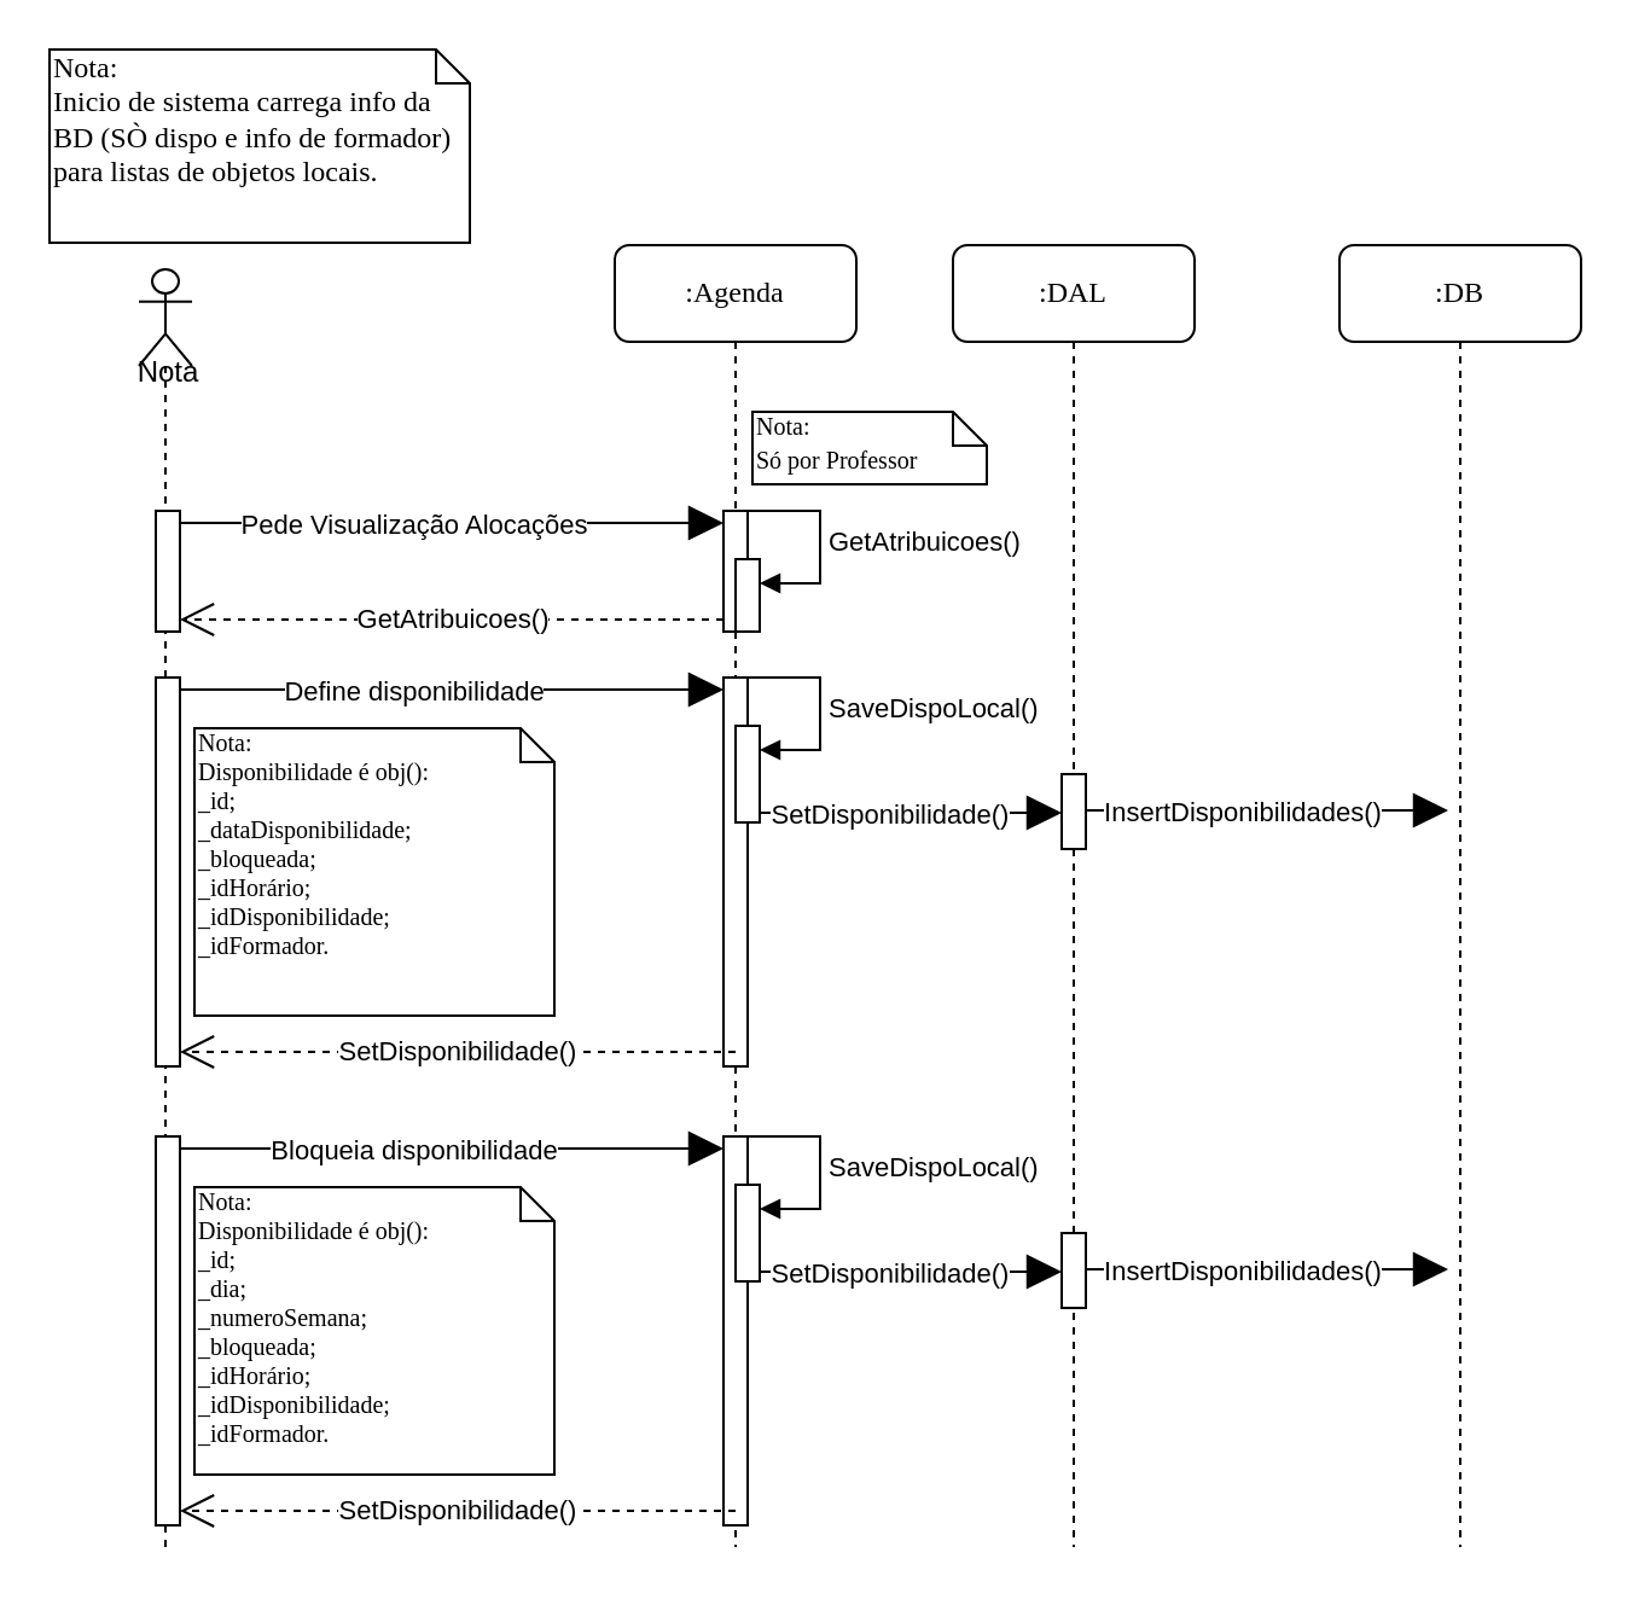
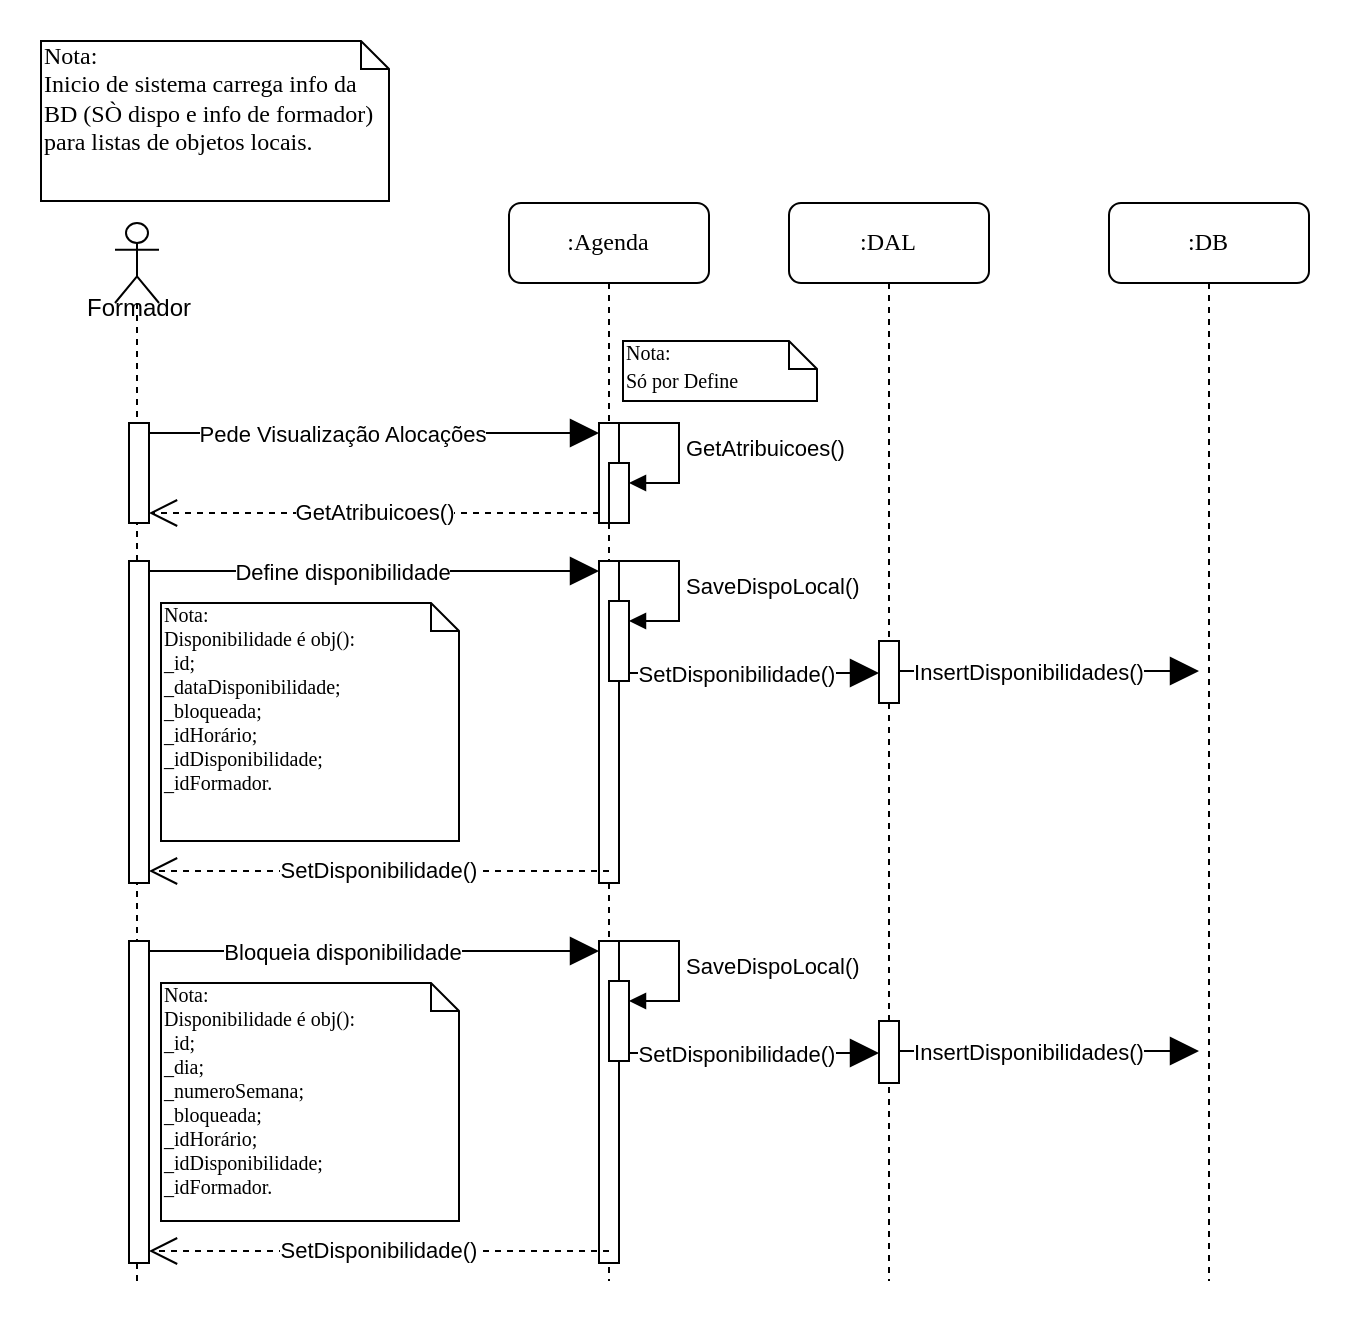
  <mxCell id="0" />
  <mxCell id="1" parent="0" />
  <mxCell id="2" value=":DAL" style="shape=umlLifeline;perimeter=lifelinePerimeter;whiteSpace=wrap;html=1;container=1;collapsible=0;recursiveResize=0;outlineConnect=0;rounded=1;shadow=0;comic=0;labelBackgroundColor=none;strokeWidth=1;fontFamily=Verdana;fontSize=12;align=center;" parent="1" vertex="1"><mxGeometry x="394" y="101" width="100" height="539" as="geometry" /></mxCell>
  <mxCell id="3" value="" style="html=1;points=[];perimeter=orthogonalPerimeter;outlineConnect=0;targetShapes=umlLifeline;portConstraint=eastwest;newEdgeStyle={&quot;edgeStyle&quot;:&quot;elbowEdgeStyle&quot;,&quot;elbow&quot;:&quot;vertical&quot;,&quot;curved&quot;:0,&quot;rounded&quot;:0};" parent="2" vertex="1"><mxGeometry x="45" y="219" width="10" height="31" as="geometry" /></mxCell>
  <mxCell id="4" value=":DB" style="shape=umlLifeline;perimeter=lifelinePerimeter;whiteSpace=wrap;html=1;container=1;collapsible=0;recursiveResize=0;outlineConnect=0;rounded=1;shadow=0;comic=0;labelBackgroundColor=none;strokeWidth=1;fontFamily=Verdana;fontSize=12;align=center;" parent="1" vertex="1"><mxGeometry x="554" y="101" width="100" height="539" as="geometry" /></mxCell>
  <mxCell id="5" value="" style="endArrow=block;endFill=1;endSize=12;html=1;rounded=0;" parent="4" edge="1"><mxGeometry width="160" relative="1" as="geometry"><mxPoint x="-105" y="234" as="sourcePoint" /><mxPoint x="45" y="234" as="targetPoint" /></mxGeometry></mxCell>
  <mxCell id="6" value="InsertDisponibilidades()" style="edgeLabel;html=1;align=center;verticalAlign=middle;resizable=0;points=[];" parent="5" vertex="1" connectable="0"><mxGeometry x="-0.15" relative="1" as="geometry"><mxPoint as="offset" /></mxGeometry></mxCell>
  <mxCell id="7" value=":Agenda" style="shape=umlLifeline;perimeter=lifelinePerimeter;whiteSpace=wrap;html=1;container=1;collapsible=0;recursiveResize=0;outlineConnect=0;rounded=1;shadow=0;comic=0;labelBackgroundColor=none;strokeWidth=1;fontFamily=Verdana;fontSize=12;align=center;movable=1;resizable=1;rotatable=1;deletable=1;editable=1;locked=0;connectable=1;" parent="1" vertex="1"><mxGeometry x="254" y="101" width="100" height="539" as="geometry" /></mxCell>
  <mxCell id="8" value="" style="html=1;points=[];perimeter=orthogonalPerimeter;outlineConnect=0;targetShapes=umlLifeline;portConstraint=eastwest;newEdgeStyle={&quot;edgeStyle&quot;:&quot;elbowEdgeStyle&quot;,&quot;elbow&quot;:&quot;vertical&quot;,&quot;curved&quot;:0,&quot;rounded&quot;:0};" parent="7" vertex="1"><mxGeometry x="45" y="110" width="10" height="50" as="geometry" /></mxCell>
  <mxCell id="9" value="" style="html=1;points=[];perimeter=orthogonalPerimeter;outlineConnect=0;targetShapes=umlLifeline;portConstraint=eastwest;newEdgeStyle={&quot;edgeStyle&quot;:&quot;elbowEdgeStyle&quot;,&quot;elbow&quot;:&quot;vertical&quot;,&quot;curved&quot;:0,&quot;rounded&quot;:0};" parent="7" vertex="1"><mxGeometry x="50" y="130" width="10" height="30" as="geometry" /></mxCell>
  <mxCell id="10" value="GetAtribuicoes()" style="html=1;align=left;spacingLeft=2;endArrow=block;rounded=0;edgeStyle=orthogonalEdgeStyle;curved=0;rounded=0;" parent="7" target="9" edge="1"><mxGeometry relative="1" as="geometry"><mxPoint x="55" y="110" as="sourcePoint" /><Array as="points"><mxPoint x="85" y="140" /></Array></mxGeometry></mxCell>
  <mxCell id="11" value="" style="html=1;points=[];perimeter=orthogonalPerimeter;outlineConnect=0;targetShapes=umlLifeline;portConstraint=eastwest;newEdgeStyle={&quot;edgeStyle&quot;:&quot;elbowEdgeStyle&quot;,&quot;elbow&quot;:&quot;vertical&quot;,&quot;curved&quot;:0,&quot;rounded&quot;:0};" parent="7" vertex="1"><mxGeometry x="45" y="179" width="10" height="161" as="geometry" /></mxCell>
  <mxCell id="12" value="" style="endArrow=block;endFill=1;endSize=12;html=1;rounded=0;" parent="7" edge="1"><mxGeometry width="160" relative="1" as="geometry"><mxPoint x="-180" y="184" as="sourcePoint" /><mxPoint x="45" y="184" as="targetPoint" /></mxGeometry></mxCell>
  <mxCell id="13" value="Define disponibilidade" style="edgeLabel;html=1;align=center;verticalAlign=middle;resizable=0;points=[];" parent="12" vertex="1" connectable="0"><mxGeometry x="-0.15" relative="1" as="geometry"><mxPoint as="offset" /></mxGeometry></mxCell>
  <mxCell id="14" value="" style="html=1;points=[];perimeter=orthogonalPerimeter;outlineConnect=0;targetShapes=umlLifeline;portConstraint=eastwest;newEdgeStyle={&quot;edgeStyle&quot;:&quot;elbowEdgeStyle&quot;,&quot;elbow&quot;:&quot;vertical&quot;,&quot;curved&quot;:0,&quot;rounded&quot;:0};" parent="7" vertex="1"><mxGeometry x="50" y="199" width="10" height="40" as="geometry" /></mxCell>
  <mxCell id="15" value="SaveDispoLocal()" style="html=1;align=left;spacingLeft=2;endArrow=block;rounded=0;edgeStyle=orthogonalEdgeStyle;curved=0;rounded=0;" parent="7" target="14" edge="1"><mxGeometry relative="1" as="geometry"><mxPoint x="55" y="179" as="sourcePoint" /><Array as="points"><mxPoint x="85" y="209" /></Array></mxGeometry></mxCell>
  <mxCell id="16" value="" style="shape=umlLifeline;perimeter=lifelinePerimeter;whiteSpace=wrap;html=1;container=1;dropTarget=0;collapsible=0;recursiveResize=0;outlineConnect=0;portConstraint=eastwest;newEdgeStyle={&quot;edgeStyle&quot;:&quot;elbowEdgeStyle&quot;,&quot;elbow&quot;:&quot;vertical&quot;,&quot;curved&quot;:0,&quot;rounded&quot;:0};participant=umlActor;size=40;" parent="1" vertex="1"><mxGeometry x="57" y="111" width="22" height="529" as="geometry" /></mxCell>
  <mxCell id="17" value="" style="html=1;points=[];perimeter=orthogonalPerimeter;outlineConnect=0;targetShapes=umlLifeline;portConstraint=eastwest;newEdgeStyle={&quot;edgeStyle&quot;:&quot;elbowEdgeStyle&quot;,&quot;elbow&quot;:&quot;vertical&quot;,&quot;curved&quot;:0,&quot;rounded&quot;:0};" parent="16" vertex="1"><mxGeometry x="7" y="169" width="10" height="161" as="geometry" /></mxCell>
  <mxCell id="18" value="" style="html=1;points=[];perimeter=orthogonalPerimeter;outlineConnect=0;targetShapes=umlLifeline;portConstraint=eastwest;newEdgeStyle={&quot;edgeStyle&quot;:&quot;elbowEdgeStyle&quot;,&quot;elbow&quot;:&quot;vertical&quot;,&quot;curved&quot;:0,&quot;rounded&quot;:0};" parent="16" vertex="1"><mxGeometry x="382" y="399" width="10" height="31" as="geometry" /></mxCell>
  <mxCell id="19" value="" style="endArrow=block;endFill=1;endSize=12;html=1;rounded=0;" parent="16" edge="1"><mxGeometry width="160" relative="1" as="geometry"><mxPoint x="392" y="414" as="sourcePoint" /><mxPoint x="542" y="414" as="targetPoint" /></mxGeometry></mxCell>
  <mxCell id="20" value="InsertDisponibilidades()" style="edgeLabel;html=1;align=center;verticalAlign=middle;resizable=0;points=[];" parent="19" vertex="1" connectable="0"><mxGeometry x="-0.15" relative="1" as="geometry"><mxPoint as="offset" /></mxGeometry></mxCell>
  <mxCell id="21" value="" style="html=1;points=[];perimeter=orthogonalPerimeter;outlineConnect=0;targetShapes=umlLifeline;portConstraint=eastwest;newEdgeStyle={&quot;edgeStyle&quot;:&quot;elbowEdgeStyle&quot;,&quot;elbow&quot;:&quot;vertical&quot;,&quot;curved&quot;:0,&quot;rounded&quot;:0};" parent="16" vertex="1"><mxGeometry x="242" y="359" width="10" height="161" as="geometry" /></mxCell>
  <mxCell id="22" value="" style="endArrow=block;endFill=1;endSize=12;html=1;rounded=0;" parent="16" edge="1"><mxGeometry width="160" relative="1" as="geometry"><mxPoint x="17" y="364" as="sourcePoint" /><mxPoint x="242" y="364" as="targetPoint" /></mxGeometry></mxCell>
  <mxCell id="23" value="Bloqueia disponibilidade" style="edgeLabel;html=1;align=center;verticalAlign=middle;resizable=0;points=[];" parent="22" vertex="1" connectable="0"><mxGeometry x="-0.15" relative="1" as="geometry"><mxPoint as="offset" /></mxGeometry></mxCell>
  <mxCell id="24" value="" style="html=1;points=[];perimeter=orthogonalPerimeter;outlineConnect=0;targetShapes=umlLifeline;portConstraint=eastwest;newEdgeStyle={&quot;edgeStyle&quot;:&quot;elbowEdgeStyle&quot;,&quot;elbow&quot;:&quot;vertical&quot;,&quot;curved&quot;:0,&quot;rounded&quot;:0};" parent="16" vertex="1"><mxGeometry x="247" y="379" width="10" height="40" as="geometry" /></mxCell>
  <mxCell id="25" value="SaveDispoLocal()" style="html=1;align=left;spacingLeft=2;endArrow=block;rounded=0;edgeStyle=orthogonalEdgeStyle;curved=0;rounded=0;" parent="16" target="24" edge="1"><mxGeometry relative="1" as="geometry"><mxPoint x="252" y="359" as="sourcePoint" /><Array as="points"><mxPoint x="282" y="389" /></Array></mxGeometry></mxCell>
  <mxCell id="26" value="" style="html=1;points=[];perimeter=orthogonalPerimeter;outlineConnect=0;targetShapes=umlLifeline;portConstraint=eastwest;newEdgeStyle={&quot;edgeStyle&quot;:&quot;elbowEdgeStyle&quot;,&quot;elbow&quot;:&quot;vertical&quot;,&quot;curved&quot;:0,&quot;rounded&quot;:0};" parent="16" vertex="1"><mxGeometry x="7" y="359" width="10" height="161" as="geometry" /></mxCell>
  <mxCell id="27" value="" style="endArrow=block;endFill=1;endSize=12;html=1;rounded=0;exitX=0.9;exitY=0.007;exitDx=0;exitDy=0;exitPerimeter=0;" parent="16" edge="1"><mxGeometry width="160" relative="1" as="geometry"><mxPoint x="257" y="415" as="sourcePoint" /><mxPoint x="382" y="415" as="targetPoint" /></mxGeometry></mxCell>
  <mxCell id="28" value="SetDisponibilidade()" style="edgeLabel;html=1;align=center;verticalAlign=middle;resizable=0;points=[];" parent="27" vertex="1" connectable="0"><mxGeometry x="-0.15" relative="1" as="geometry"><mxPoint as="offset" /></mxGeometry></mxCell>
  <mxCell id="29" value="&lt;div style=&quot;font-size: 10px;&quot;&gt;&lt;font style=&quot;font-size: 10px;&quot;&gt;Nota:&lt;/font&gt;&lt;/div&gt;&lt;div style=&quot;font-size: 10px;&quot;&gt;&lt;font style=&quot;font-size: 10px;&quot;&gt;Disponibilidade é obj():&lt;/font&gt;&lt;/div&gt;&lt;div style=&quot;font-size: 10px;&quot;&gt;&lt;font style=&quot;font-size: 10px;&quot;&gt;_id;&lt;br&gt;&lt;/font&gt;&lt;/div&gt;&lt;div style=&quot;font-size: 10px;&quot;&gt;&lt;font style=&quot;font-size: 10px;&quot;&gt;_dia;&lt;/font&gt;&lt;/div&gt;&lt;div style=&quot;font-size: 10px;&quot;&gt;&lt;font style=&quot;font-size: 10px;&quot;&gt;_numeroSemana;&lt;/font&gt;&lt;/div&gt;&lt;div style=&quot;font-size: 10px;&quot;&gt;&lt;div style=&quot;font-size: 10px;&quot;&gt;&lt;font style=&quot;font-size: 10px;&quot;&gt;_bloqueada;&lt;br&gt;&lt;/font&gt;&lt;/div&gt;&lt;/div&gt;&lt;div style=&quot;font-size: 10px;&quot;&gt;&lt;font style=&quot;font-size: 10px;&quot;&gt;_idHorário;&lt;br&gt;&lt;/font&gt;&lt;/div&gt;&lt;div style=&quot;font-size: 10px;&quot;&gt;&lt;font style=&quot;font-size: 10px;&quot;&gt;_idDisponibilidade;&lt;/font&gt;&lt;/div&gt;&lt;div style=&quot;font-size: 10px;&quot;&gt;&lt;font style=&quot;font-size: 10px;&quot;&gt;_idFormador.&lt;/font&gt;&lt;/div&gt;" style="shape=note;whiteSpace=wrap;html=1;size=14;verticalAlign=top;align=left;spacingTop=-6;rounded=0;shadow=0;comic=0;labelBackgroundColor=none;strokeWidth=1;fontFamily=Verdana;fontSize=12" parent="16" vertex="1"><mxGeometry x="23" y="380" width="149" height="119" as="geometry" /></mxCell>
  <mxCell id="30" value="SetDisponibilidade()" style="endArrow=open;endSize=12;dashed=1;html=1;rounded=0;" parent="16" edge="1"><mxGeometry x="-0.003" width="160" relative="1" as="geometry"><mxPoint x="247" y="514" as="sourcePoint" /><mxPoint x="17" y="514" as="targetPoint" /><mxPoint as="offset" /></mxGeometry></mxCell>
- <mxCell id="31" value="Nota" style="text;html=1;align=center;verticalAlign=middle;resizable=0;points=[];autosize=1;strokeColor=none;fillColor=none;" parent="1" vertex="1"><mxGeometry x="29" y="139" width="80" height="30" as="geometry" /></mxCell>
+ <mxCell id="31" value="Formador" style="text;html=1;align=center;verticalAlign=middle;resizable=0;points=[];autosize=1;strokeColor=none;fillColor=none;" parent="1" vertex="1"><mxGeometry x="29" y="139" width="80" height="30" as="geometry" /></mxCell>
  <mxCell id="32" value="" style="endArrow=block;endFill=1;endSize=12;html=1;rounded=0;" parent="1" edge="1"><mxGeometry width="160" relative="1" as="geometry"><mxPoint x="74" y="216" as="sourcePoint" /><mxPoint x="299" y="216" as="targetPoint" /></mxGeometry></mxCell>
  <mxCell id="33" value="Pede Visualização Alocações" style="edgeLabel;html=1;align=center;verticalAlign=middle;resizable=0;points=[];" parent="32" vertex="1" connectable="0"><mxGeometry x="-0.15" relative="1" as="geometry"><mxPoint as="offset" /></mxGeometry></mxCell>
  <mxCell id="34" value="GetAtribuicoes()" style="endArrow=open;endSize=12;dashed=1;html=1;rounded=0;" parent="1" edge="1"><mxGeometry x="-0.003" width="160" relative="1" as="geometry"><mxPoint x="299" y="256" as="sourcePoint" /><mxPoint x="74" y="256" as="targetPoint" /><mxPoint as="offset" /></mxGeometry></mxCell>
  <mxCell id="35" value="" style="html=1;points=[];perimeter=orthogonalPerimeter;outlineConnect=0;targetShapes=umlLifeline;portConstraint=eastwest;newEdgeStyle={&quot;edgeStyle&quot;:&quot;elbowEdgeStyle&quot;,&quot;elbow&quot;:&quot;vertical&quot;,&quot;curved&quot;:0,&quot;rounded&quot;:0};" parent="1" vertex="1"><mxGeometry x="64" y="211" width="10" height="50" as="geometry" /></mxCell>
  <mxCell id="36" value="&lt;div&gt;Nota:&lt;/div&gt;Inicio de sistema carrega info da BD (SÒ dispo e info de formador) para listas de objetos locais." style="shape=note;whiteSpace=wrap;html=1;size=14;verticalAlign=top;align=left;spacingTop=-6;rounded=0;shadow=0;comic=0;labelBackgroundColor=none;strokeWidth=1;fontFamily=Verdana;fontSize=12" parent="1" vertex="1"><mxGeometry x="20" y="20" width="174" height="80" as="geometry" /></mxCell>
- <mxCell id="37" value="&lt;div style=&quot;font-size: 10px;&quot;&gt;&lt;font style=&quot;font-size: 10px;&quot;&gt;Nota:&lt;/font&gt;&lt;/div&gt;&lt;font style=&quot;font-size: 10px;&quot;&gt;Só por Professor&lt;br&gt;&lt;/font&gt;" style="shape=note;whiteSpace=wrap;html=1;size=14;verticalAlign=top;align=left;spacingTop=-6;rounded=0;shadow=0;comic=0;labelBackgroundColor=none;strokeWidth=1;fontFamily=Verdana;fontSize=12" parent="1" vertex="1"><mxGeometry x="311" y="170" width="97" height="30" as="geometry" /></mxCell>
+ <mxCell id="37" value="&lt;div style=&quot;font-size: 10px;&quot;&gt;&lt;font style=&quot;font-size: 10px;&quot;&gt;Nota:&lt;/font&gt;&lt;/div&gt;&lt;font style=&quot;font-size: 10px;&quot;&gt;Só por Define&lt;br&gt;&lt;/font&gt;" style="shape=note;whiteSpace=wrap;html=1;size=14;verticalAlign=top;align=left;spacingTop=-6;rounded=0;shadow=0;comic=0;labelBackgroundColor=none;strokeWidth=1;fontFamily=Verdana;fontSize=12" parent="1" vertex="1"><mxGeometry x="311" y="170" width="97" height="30" as="geometry" /></mxCell>
  <mxCell id="38" value="" style="endArrow=block;endFill=1;endSize=12;html=1;rounded=0;exitX=0.9;exitY=0.007;exitDx=0;exitDy=0;exitPerimeter=0;" parent="1" edge="1"><mxGeometry width="160" relative="1" as="geometry"><mxPoint x="314" y="336" as="sourcePoint" /><mxPoint x="439" y="336" as="targetPoint" /></mxGeometry></mxCell>
  <mxCell id="39" value="SetDisponibilidade()" style="edgeLabel;html=1;align=center;verticalAlign=middle;resizable=0;points=[];" parent="38" vertex="1" connectable="0"><mxGeometry x="-0.15" relative="1" as="geometry"><mxPoint as="offset" /></mxGeometry></mxCell>
  <mxCell id="40" value="&lt;div style=&quot;font-size: 10px;&quot;&gt;&lt;font style=&quot;font-size: 10px;&quot;&gt;Nota:&lt;/font&gt;&lt;/div&gt;&lt;div style=&quot;font-size: 10px;&quot;&gt;&lt;font style=&quot;font-size: 10px;&quot;&gt;Disponibilidade é obj():&lt;/font&gt;&lt;/div&gt;&lt;div style=&quot;font-size: 10px;&quot;&gt;&lt;font style=&quot;font-size: 10px;&quot;&gt;_id;&lt;br&gt;&lt;/font&gt;&lt;/div&gt;&lt;div style=&quot;font-size: 10px;&quot;&gt;&lt;font style=&quot;font-size: 10px;&quot;&gt;_dataDisponibilidade;&lt;/font&gt;&lt;/div&gt;&lt;div style=&quot;font-size: 10px;&quot;&gt;&lt;div style=&quot;font-size: 10px;&quot;&gt;&lt;font style=&quot;font-size: 10px;&quot;&gt;_bloqueada;&lt;br&gt;&lt;/font&gt;&lt;/div&gt;&lt;/div&gt;&lt;div style=&quot;font-size: 10px;&quot;&gt;&lt;font style=&quot;font-size: 10px;&quot;&gt;_idHorário;&lt;br&gt;&lt;/font&gt;&lt;/div&gt;&lt;div style=&quot;font-size: 10px;&quot;&gt;&lt;font style=&quot;font-size: 10px;&quot;&gt;_idDisponibilidade;&lt;/font&gt;&lt;/div&gt;&lt;div style=&quot;font-size: 10px;&quot;&gt;&lt;font style=&quot;font-size: 10px;&quot;&gt;_idFormador.&lt;/font&gt;&lt;/div&gt;" style="shape=note;whiteSpace=wrap;html=1;size=14;verticalAlign=top;align=left;spacingTop=-6;rounded=0;shadow=0;comic=0;labelBackgroundColor=none;strokeWidth=1;fontFamily=Verdana;fontSize=12" parent="1" vertex="1"><mxGeometry x="80" y="301" width="149" height="119" as="geometry" /></mxCell>
  <mxCell id="41" value="SetDisponibilidade()" style="endArrow=open;endSize=12;dashed=1;html=1;rounded=0;" parent="1" edge="1"><mxGeometry x="-0.003" width="160" relative="1" as="geometry"><mxPoint x="304" y="435" as="sourcePoint" /><mxPoint x="74" y="435" as="targetPoint" /><mxPoint as="offset" /></mxGeometry></mxCell>
